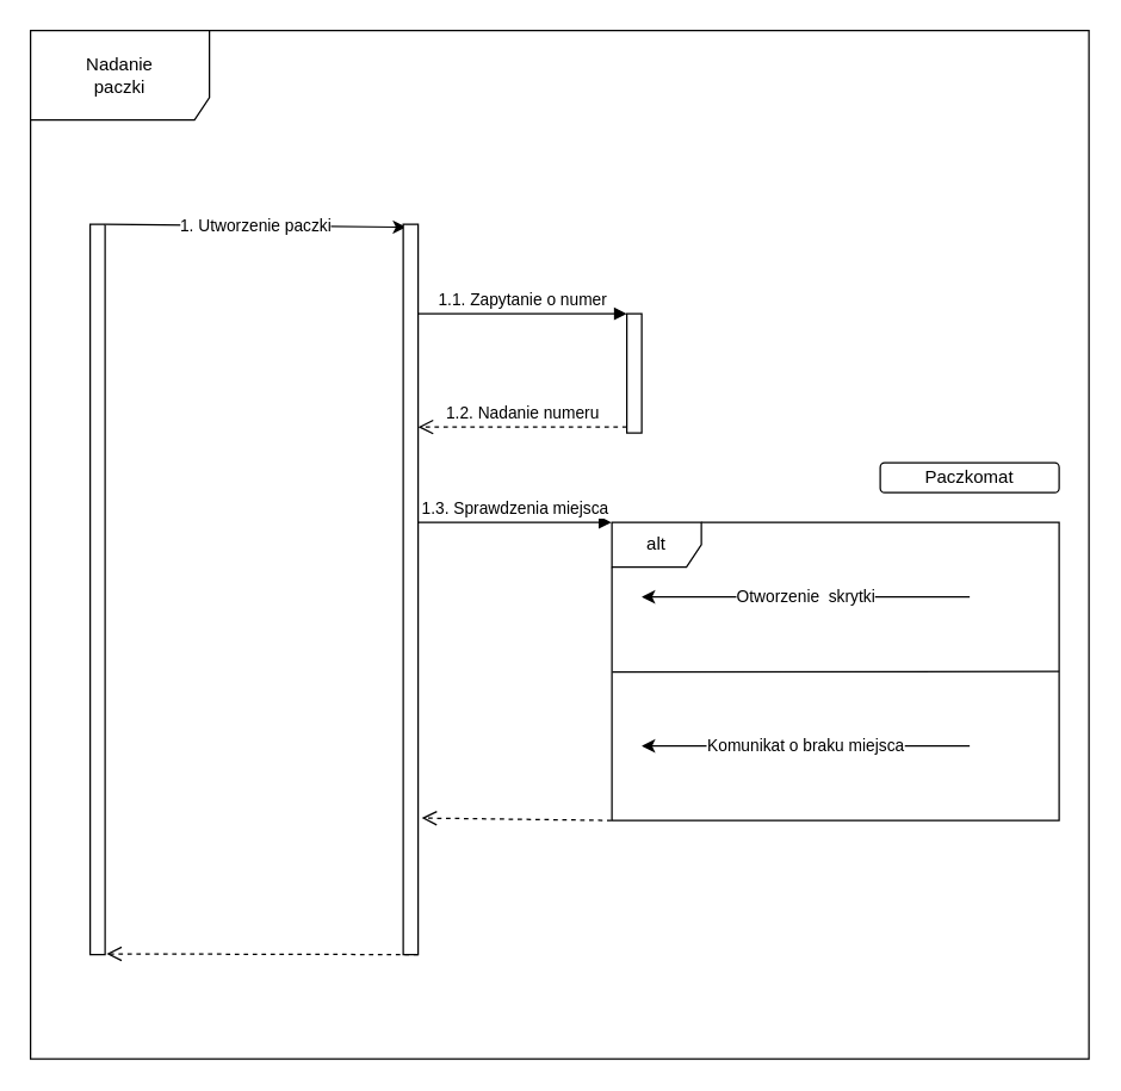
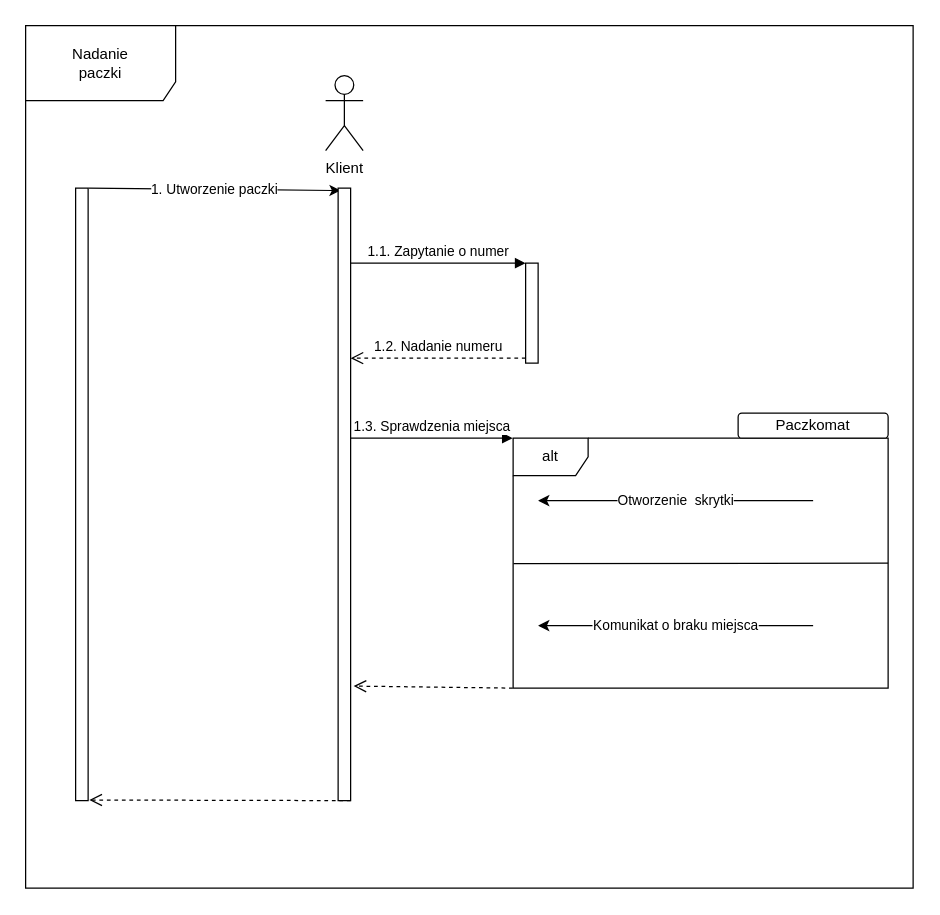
  <mxCell id="0" />
  <mxCell id="1" parent="0" />
  <mxCell id="2" value="Nadanie&lt;br&gt;paczki" style="shape=umlFrame;whiteSpace=wrap;html=1;width=120;height=60;" vertex="1" parent="1"><mxGeometry x="20" y="20" width="710" height="690" as="geometry" /></mxCell>
  <mxCell id="3" value="" style="html=1;points=[];perimeter=orthogonalPerimeter;" vertex="1" parent="1"><mxGeometry x="60" y="150" width="10" height="490" as="geometry" /></mxCell>
+ <mxCell id="4" value="Klient&lt;br&gt;" style="shape=umlActor;verticalLabelPosition=bottom;verticalAlign=top;html=1;" vertex="1" parent="1"><mxGeometry x="260" y="60" width="30" height="60" as="geometry" /></mxCell>
  <mxCell id="5" value="1. Utworzenie paczki&lt;br&gt;" style="endArrow=classic;html=1;rounded=0;exitX=1.04;exitY=0;exitDx=0;exitDy=0;exitPerimeter=0;entryX=0.2;entryY=0.004;entryDx=0;entryDy=0;entryPerimeter=0;" edge="1" parent="1" source="3" target="6"><mxGeometry width="50" height="50" relative="1" as="geometry"><mxPoint x="150" y="200" as="sourcePoint" /><mxPoint x="150" y="150" as="targetPoint" /></mxGeometry></mxCell>
  <mxCell id="6" value="" style="html=1;points=[];perimeter=orthogonalPerimeter;" vertex="1" parent="1"><mxGeometry x="270" y="150" width="10" height="490" as="geometry" /></mxCell>
  <mxCell id="7" value="" style="html=1;points=[];perimeter=orthogonalPerimeter;" vertex="1" parent="1"><mxGeometry x="420" y="210" width="10" height="80" as="geometry" /></mxCell>
  <mxCell id="8" value="1.1. Zapytanie o numer" style="html=1;verticalAlign=bottom;endArrow=block;entryX=0;entryY=0;rounded=0;" edge="1" target="7" parent="1"><mxGeometry relative="1" as="geometry"><mxPoint x="280" y="210" as="sourcePoint" /></mxGeometry></mxCell>
  <mxCell id="9" value="1.2. Nadanie numeru&lt;br&gt;" style="html=1;verticalAlign=bottom;endArrow=open;dashed=1;endSize=8;exitX=0;exitY=0.95;rounded=0;" edge="1" source="7" parent="1"><mxGeometry relative="1" as="geometry"><mxPoint x="280" y="286" as="targetPoint" /></mxGeometry></mxCell>
  <mxCell id="10" value="1.3. Sprawdzenia miejsca" style="html=1;verticalAlign=bottom;endArrow=block;entryX=-0.001;entryY=0;rounded=0;entryDx=0;entryDy=0;entryPerimeter=0;" edge="1" target="12" parent="1"><mxGeometry relative="1" as="geometry"><mxPoint x="280" y="350" as="sourcePoint" /><mxPoint x="350" y="350" as="targetPoint" /><Array as="points"><mxPoint x="320" y="350" /></Array></mxGeometry></mxCell>
  <mxCell id="11" value="" style="html=1;verticalAlign=bottom;endArrow=open;dashed=1;endSize=8;exitX=-0.001;exitY=1;rounded=0;exitDx=0;exitDy=0;exitPerimeter=0;entryX=1.24;entryY=0.813;entryDx=0;entryDy=0;entryPerimeter=0;" edge="1" source="12" parent="1" target="6"><mxGeometry relative="1" as="geometry"><mxPoint x="280" y="500" as="targetPoint" /><mxPoint x="350" y="500" as="sourcePoint" /></mxGeometry></mxCell>
  <mxCell id="12" value="alt" style="shape=umlFrame;whiteSpace=wrap;html=1;" vertex="1" parent="1"><mxGeometry x="410" y="350" width="300" height="200" as="geometry" /></mxCell>
  <mxCell id="13" value="" style="endArrow=none;html=1;rounded=0;entryX=0.001;entryY=0.502;entryDx=0;entryDy=0;entryPerimeter=0;exitX=1;exitY=0.5;exitDx=0;exitDy=0;exitPerimeter=0;" edge="1" parent="1" source="12" target="12"><mxGeometry width="50" height="50" relative="1" as="geometry"><mxPoint x="240" y="370" as="sourcePoint" /><mxPoint x="290" y="320" as="targetPoint" /></mxGeometry></mxCell>
- <mxCell id="14" value="Paczkomat" style="rounded=1;whiteSpace=wrap;html=1;" vertex="1" parent="1"><mxGeometry x="590" y="310" width="120" height="20" as="geometry" /></mxCell>
+ <mxCell id="14" value="Paczkomat" style="rounded=1;whiteSpace=wrap;html=1;" vertex="1" parent="1"><mxGeometry x="590" y="330" width="120" height="20" as="geometry" /></mxCell>
  <mxCell id="15" value="Otworzenie&amp;nbsp; skrytki" style="endArrow=classic;html=1;rounded=0;exitX=0.8;exitY=0.25;exitDx=0;exitDy=0;exitPerimeter=0;" edge="1" parent="1" source="12"><mxGeometry width="50" height="50" relative="1" as="geometry"><mxPoint x="-140" y="450" as="sourcePoint" /><mxPoint x="430" y="400" as="targetPoint" /></mxGeometry></mxCell>
  <mxCell id="16" value="Komunikat o braku miejsca" style="endArrow=classic;html=1;rounded=0;exitX=0.8;exitY=0.25;exitDx=0;exitDy=0;exitPerimeter=0;" edge="1" parent="1"><mxGeometry width="50" height="50" relative="1" as="geometry"><mxPoint x="650" y="500" as="sourcePoint" /><mxPoint x="430" y="500" as="targetPoint" /></mxGeometry></mxCell>
  <mxCell id="17" value="" style="html=1;verticalAlign=bottom;endArrow=open;dashed=1;endSize=8;exitX=1;exitY=1;rounded=0;exitDx=0;exitDy=0;exitPerimeter=0;entryX=1.1;entryY=0.999;entryDx=0;entryDy=0;entryPerimeter=0;" edge="1" parent="1" source="6" target="3"><mxGeometry relative="1" as="geometry"><mxPoint x="70" y="630" as="targetPoint" /><mxPoint x="197.3" y="631.63" as="sourcePoint" /></mxGeometry></mxCell>
